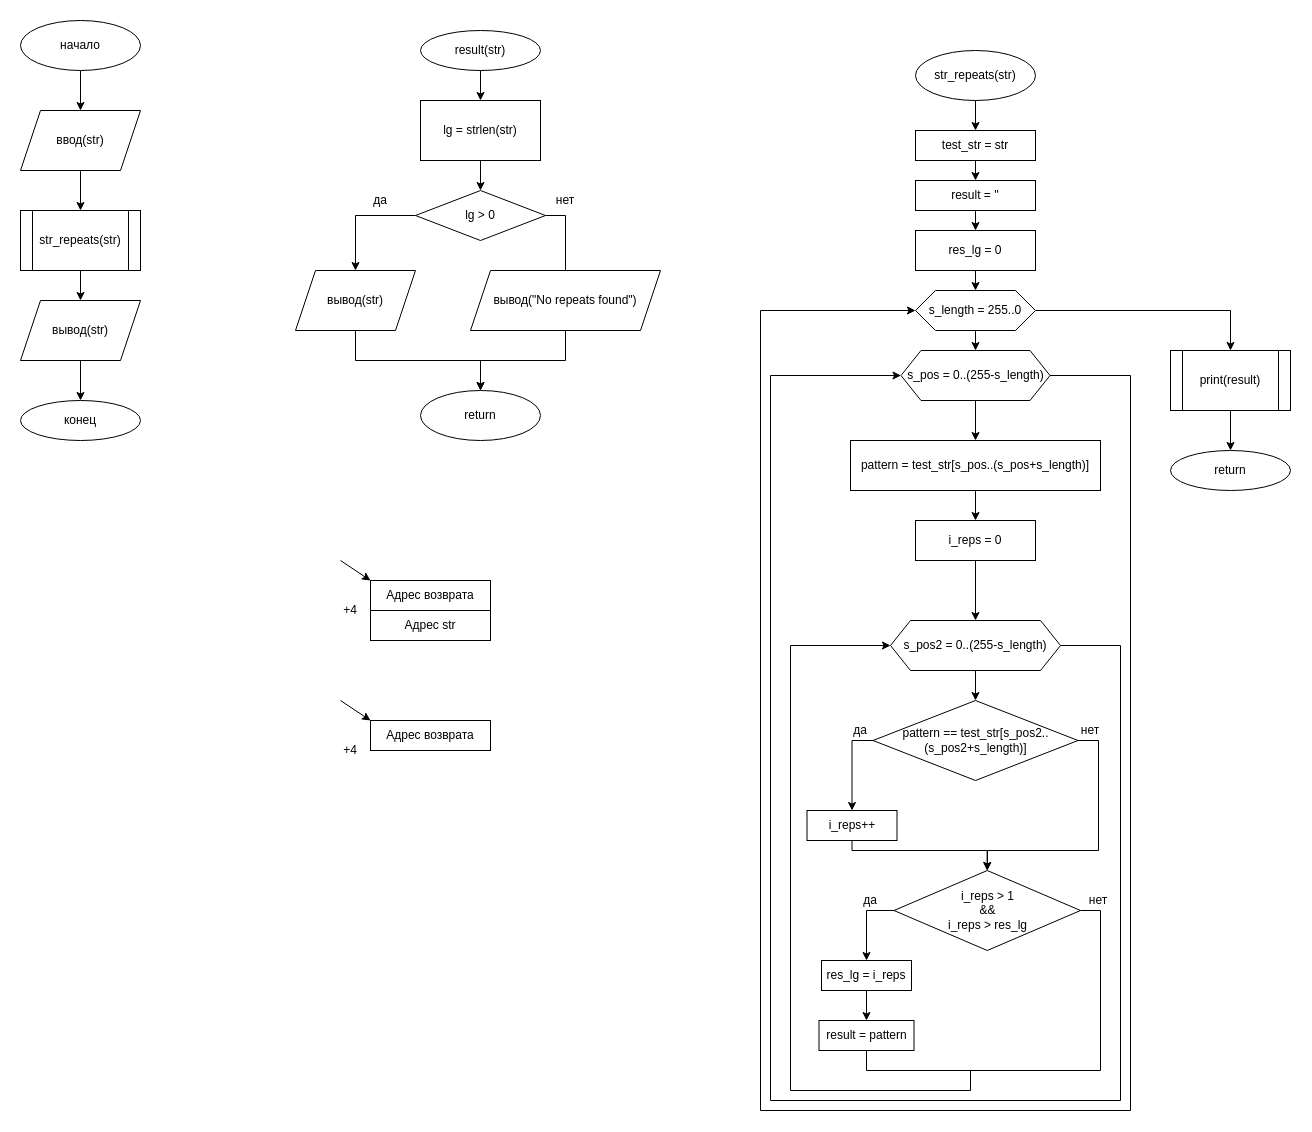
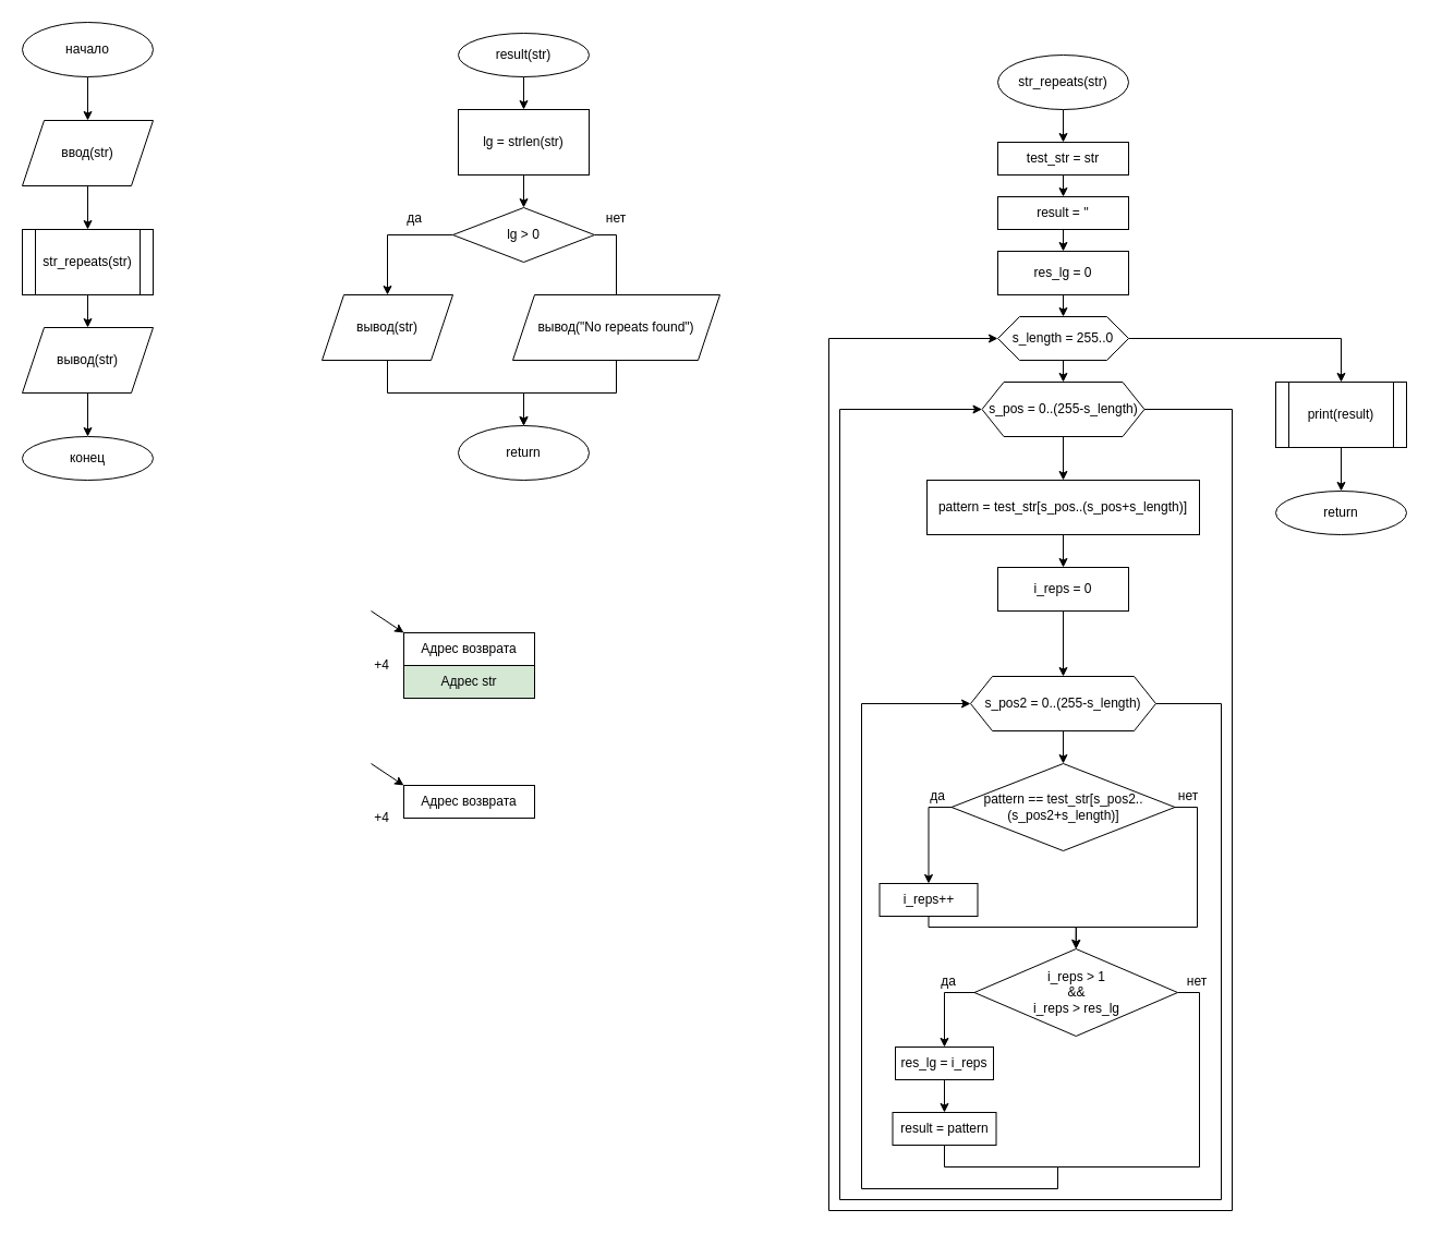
  <mxCell id="0" />
  <mxCell id="1" parent="0" />
  <mxCell id="2" style="edgeStyle=orthogonalEdgeStyle;rounded=0;orthogonalLoop=1;jettySize=auto;html=1;exitX=0.5;exitY=1;exitDx=0;exitDy=0;entryX=0.5;entryY=0;entryDx=0;entryDy=0;" parent="1" source="3" target="5" edge="1"><mxGeometry relative="1" as="geometry" /></mxCell>
  <mxCell id="3" value="начало" style="ellipse;whiteSpace=wrap;html=1;" parent="1" vertex="1"><mxGeometry x="20" y="20" width="120" height="50" as="geometry" /></mxCell>
  <mxCell id="4" style="edgeStyle=orthogonalEdgeStyle;rounded=0;orthogonalLoop=1;jettySize=auto;html=1;exitX=0.5;exitY=1;exitDx=0;exitDy=0;entryX=0.5;entryY=0;entryDx=0;entryDy=0;" parent="1" source="5" target="7" edge="1"><mxGeometry relative="1" as="geometry"><mxPoint x="-80" y="240" as="targetPoint" /></mxGeometry></mxCell>
  <mxCell id="5" value="ввод(str)" style="shape=parallelogram;perimeter=parallelogramPerimeter;whiteSpace=wrap;html=1;fixedSize=1;" parent="1" vertex="1"><mxGeometry x="20" y="110" width="120" height="60" as="geometry" /></mxCell>
  <mxCell id="6" style="edgeStyle=orthogonalEdgeStyle;rounded=0;orthogonalLoop=1;jettySize=auto;html=1;exitX=0.5;exitY=1;exitDx=0;exitDy=0;entryX=0.5;entryY=0;entryDx=0;entryDy=0;" parent="1" source="7" target="9" edge="1"><mxGeometry relative="1" as="geometry" /></mxCell>
  <mxCell id="7" value="str_repeats(str)" style="shape=process;whiteSpace=wrap;html=1;backgroundOutline=1;" parent="1" vertex="1"><mxGeometry x="20" y="210" width="120" height="60" as="geometry" /></mxCell>
  <mxCell id="8" style="edgeStyle=orthogonalEdgeStyle;rounded=0;orthogonalLoop=1;jettySize=auto;html=1;exitX=0.5;exitY=1;exitDx=0;exitDy=0;entryX=0.5;entryY=0;entryDx=0;entryDy=0;" parent="1" source="9" target="10" edge="1"><mxGeometry relative="1" as="geometry" /></mxCell>
  <mxCell id="9" value="вывод(str)" style="shape=parallelogram;perimeter=parallelogramPerimeter;whiteSpace=wrap;html=1;fixedSize=1;" parent="1" vertex="1"><mxGeometry x="20" y="300" width="120" height="60" as="geometry" /></mxCell>
  <mxCell id="10" value="конец" style="ellipse;whiteSpace=wrap;html=1;" parent="1" vertex="1"><mxGeometry x="20" y="400" width="120" height="40" as="geometry" /></mxCell>
  <mxCell id="11" style="edgeStyle=orthogonalEdgeStyle;rounded=0;orthogonalLoop=1;jettySize=auto;html=1;exitX=0.5;exitY=1;exitDx=0;exitDy=0;entryX=0.5;entryY=0;entryDx=0;entryDy=0;endArrow=classic;endFill=1;" parent="1" source="12" target="14" edge="1"><mxGeometry relative="1" as="geometry" /></mxCell>
  <mxCell id="12" value="result(str)" style="ellipse;whiteSpace=wrap;html=1;" parent="1" vertex="1"><mxGeometry x="420" y="30" width="120" height="40" as="geometry" /></mxCell>
  <mxCell id="13" style="edgeStyle=orthogonalEdgeStyle;rounded=0;orthogonalLoop=1;jettySize=auto;html=1;exitX=0.5;exitY=1;exitDx=0;exitDy=0;entryX=0.5;entryY=0;entryDx=0;entryDy=0;endArrow=classic;endFill=1;" parent="1" source="14" target="17" edge="1"><mxGeometry relative="1" as="geometry" /></mxCell>
  <mxCell id="14" value="lg = strlen(str)" style="rounded=0;whiteSpace=wrap;html=1;" parent="1" vertex="1"><mxGeometry x="420" y="100" width="120" height="60" as="geometry" /></mxCell>
  <mxCell id="15" style="edgeStyle=orthogonalEdgeStyle;rounded=0;orthogonalLoop=1;jettySize=auto;html=1;exitX=0;exitY=0.5;exitDx=0;exitDy=0;entryX=0.5;entryY=0;entryDx=0;entryDy=0;" parent="1" source="17" target="19" edge="1"><mxGeometry relative="1" as="geometry" /></mxCell>
  <mxCell id="16" style="edgeStyle=orthogonalEdgeStyle;rounded=0;orthogonalLoop=1;jettySize=auto;html=1;exitX=1;exitY=0.5;exitDx=0;exitDy=0;entryX=0.5;entryY=0;entryDx=0;entryDy=0;endArrow=none;endFill=0;" parent="1" source="17" target="21" edge="1"><mxGeometry relative="1" as="geometry" /></mxCell>
  <mxCell id="17" value="lg &amp;gt; 0" style="rhombus;whiteSpace=wrap;html=1;" parent="1" vertex="1"><mxGeometry x="415" y="190" width="130" height="50" as="geometry" /></mxCell>
  <mxCell id="18" style="edgeStyle=orthogonalEdgeStyle;rounded=0;orthogonalLoop=1;jettySize=auto;html=1;exitX=0.5;exitY=1;exitDx=0;exitDy=0;entryX=0.5;entryY=0;entryDx=0;entryDy=0;" parent="1" source="19" target="22" edge="1"><mxGeometry relative="1" as="geometry" /></mxCell>
  <mxCell id="19" value="вывод(str)" style="shape=parallelogram;perimeter=parallelogramPerimeter;whiteSpace=wrap;html=1;fixedSize=1;" parent="1" vertex="1"><mxGeometry x="295" y="270" width="120" height="60" as="geometry" /></mxCell>
  <mxCell id="20" style="edgeStyle=orthogonalEdgeStyle;rounded=0;orthogonalLoop=1;jettySize=auto;html=1;exitX=0.5;exitY=1;exitDx=0;exitDy=0;entryX=0.5;entryY=0;entryDx=0;entryDy=0;" parent="1" source="21" target="22" edge="1"><mxGeometry relative="1" as="geometry" /></mxCell>
  <mxCell id="21" value="вывод(&quot;No repeats found&quot;)" style="shape=parallelogram;perimeter=parallelogramPerimeter;whiteSpace=wrap;html=1;fixedSize=1;" parent="1" vertex="1"><mxGeometry x="470" y="270" width="190" height="60" as="geometry" /></mxCell>
  <mxCell id="22" value="return" style="ellipse;whiteSpace=wrap;html=1;" parent="1" vertex="1"><mxGeometry x="420" y="390" width="120" height="50" as="geometry" /></mxCell>
  <mxCell id="23" style="edgeStyle=orthogonalEdgeStyle;rounded=0;orthogonalLoop=1;jettySize=auto;html=1;exitX=0.5;exitY=1;exitDx=0;exitDy=0;entryX=0.5;entryY=0;entryDx=0;entryDy=0;endArrow=classic;endFill=1;" parent="1" source="24" target="26" edge="1"><mxGeometry relative="1" as="geometry" /></mxCell>
  <mxCell id="24" value="str_repeats(str)" style="ellipse;whiteSpace=wrap;html=1;" parent="1" vertex="1"><mxGeometry x="915" y="50" width="120" height="50" as="geometry" /></mxCell>
  <mxCell id="25" style="edgeStyle=orthogonalEdgeStyle;rounded=0;orthogonalLoop=1;jettySize=auto;html=1;exitX=0.5;exitY=1;exitDx=0;exitDy=0;entryX=0.5;entryY=0;entryDx=0;entryDy=0;endArrow=classic;endFill=1;" parent="1" source="26" target="31" edge="1"><mxGeometry relative="1" as="geometry" /></mxCell>
  <mxCell id="26" value="test_str = str" style="rounded=0;whiteSpace=wrap;html=1;" parent="1" vertex="1"><mxGeometry x="915" y="130" width="120" height="30" as="geometry" /></mxCell>
  <mxCell id="27" style="edgeStyle=orthogonalEdgeStyle;rounded=0;orthogonalLoop=1;jettySize=auto;html=1;exitX=0.5;exitY=1;exitDx=0;exitDy=0;entryX=0.5;entryY=0;entryDx=0;entryDy=0;endArrow=classic;endFill=1;" parent="1" source="29" target="34" edge="1"><mxGeometry relative="1" as="geometry" /></mxCell>
  <mxCell id="28" style="edgeStyle=orthogonalEdgeStyle;rounded=0;orthogonalLoop=1;jettySize=auto;html=1;exitX=1;exitY=0.5;exitDx=0;exitDy=0;endArrow=classic;endFill=1;" edge="1" parent="1" source="29" target="59"><mxGeometry relative="1" as="geometry"><mxPoint x="1230" y="360" as="targetPoint" /></mxGeometry></mxCell>
  <mxCell id="29" value="s_length = 255..0" style="shape=hexagon;perimeter=hexagonPerimeter2;whiteSpace=wrap;html=1;fixedSize=1;" parent="1" vertex="1"><mxGeometry x="915" y="290" width="120" height="40" as="geometry" /></mxCell>
  <mxCell id="30" style="edgeStyle=orthogonalEdgeStyle;rounded=0;orthogonalLoop=1;jettySize=auto;html=1;exitX=0.5;exitY=1;exitDx=0;exitDy=0;entryX=0.5;entryY=0;entryDx=0;entryDy=0;endArrow=classic;endFill=1;" parent="1" source="31" target="55" edge="1"><mxGeometry relative="1" as="geometry" /></mxCell>
  <mxCell id="31" value="result = ''" style="rounded=0;whiteSpace=wrap;html=1;" parent="1" vertex="1"><mxGeometry x="915" y="180" width="120" height="30" as="geometry" /></mxCell>
  <mxCell id="32" style="edgeStyle=orthogonalEdgeStyle;rounded=0;orthogonalLoop=1;jettySize=auto;html=1;exitX=0.5;exitY=1;exitDx=0;exitDy=0;entryX=0.5;entryY=0;entryDx=0;entryDy=0;endArrow=classic;endFill=1;" parent="1" source="34" target="38" edge="1"><mxGeometry relative="1" as="geometry" /></mxCell>
  <mxCell id="33" style="edgeStyle=orthogonalEdgeStyle;rounded=0;orthogonalLoop=1;jettySize=auto;html=1;exitX=1;exitY=0.5;exitDx=0;exitDy=0;entryX=0;entryY=0.5;entryDx=0;entryDy=0;endArrow=classic;endFill=1;" edge="1" parent="1" source="34" target="29"><mxGeometry relative="1" as="geometry"><Array as="points"><mxPoint x="1130" y="375" /><mxPoint x="1130" y="1110" /><mxPoint x="760" y="1110" /><mxPoint x="760" y="310" /></Array></mxGeometry></mxCell>
  <mxCell id="34" value="s_pos = 0..(255-s_length)" style="shape=hexagon;perimeter=hexagonPerimeter2;whiteSpace=wrap;html=1;fixedSize=1;" parent="1" vertex="1"><mxGeometry x="900.5" y="350" width="149" height="50" as="geometry" /></mxCell>
  <mxCell id="35" value="да" style="text;html=1;strokeColor=none;fillColor=none;align=center;verticalAlign=middle;whiteSpace=wrap;rounded=0;" parent="1" vertex="1"><mxGeometry x="360" y="190" width="40" height="20" as="geometry" /></mxCell>
  <mxCell id="36" value="нет" style="text;html=1;strokeColor=none;fillColor=none;align=center;verticalAlign=middle;whiteSpace=wrap;rounded=0;" parent="1" vertex="1"><mxGeometry x="545" y="190" width="40" height="20" as="geometry" /></mxCell>
  <mxCell id="37" style="edgeStyle=orthogonalEdgeStyle;rounded=0;orthogonalLoop=1;jettySize=auto;html=1;exitX=0.5;exitY=1;exitDx=0;exitDy=0;entryX=0.5;entryY=0;entryDx=0;entryDy=0;" edge="1" parent="1" source="38" target="40"><mxGeometry relative="1" as="geometry" /></mxCell>
  <mxCell id="38" value="pattern&amp;nbsp;= test_str[s_pos..(s_pos+s_length)]" style="rounded=0;whiteSpace=wrap;html=1;" parent="1" vertex="1"><mxGeometry x="850" y="440" width="250" height="50" as="geometry" /></mxCell>
  <mxCell id="39" style="edgeStyle=orthogonalEdgeStyle;rounded=0;orthogonalLoop=1;jettySize=auto;html=1;exitX=0.5;exitY=1;exitDx=0;exitDy=0;entryX=0.5;entryY=0;entryDx=0;entryDy=0;" edge="1" parent="1" source="40" target="43"><mxGeometry relative="1" as="geometry" /></mxCell>
  <mxCell id="40" value="i_reps = 0" style="rounded=0;whiteSpace=wrap;html=1;" parent="1" vertex="1"><mxGeometry x="915" y="520" width="120" height="40" as="geometry" /></mxCell>
  <mxCell id="41" style="edgeStyle=orthogonalEdgeStyle;rounded=0;orthogonalLoop=1;jettySize=auto;html=1;exitX=0.5;exitY=1;exitDx=0;exitDy=0;entryX=0.5;entryY=0;entryDx=0;entryDy=0;" edge="1" parent="1" source="43" target="46"><mxGeometry relative="1" as="geometry" /></mxCell>
  <mxCell id="42" style="edgeStyle=orthogonalEdgeStyle;rounded=0;orthogonalLoop=1;jettySize=auto;html=1;exitX=1;exitY=0.5;exitDx=0;exitDy=0;entryX=0;entryY=0.5;entryDx=0;entryDy=0;endArrow=classic;endFill=1;" edge="1" parent="1" source="43" target="34"><mxGeometry relative="1" as="geometry"><Array as="points"><mxPoint x="1120" y="645" /><mxPoint x="1120" y="1100" /><mxPoint x="770" y="1100" /><mxPoint x="770" y="375" /></Array></mxGeometry></mxCell>
  <mxCell id="43" value="s_pos2 = 0..(255-s_length)" style="shape=hexagon;perimeter=hexagonPerimeter2;whiteSpace=wrap;html=1;fixedSize=1;" parent="1" vertex="1"><mxGeometry x="890" y="620" width="170" height="50" as="geometry" /></mxCell>
  <mxCell id="44" style="edgeStyle=orthogonalEdgeStyle;rounded=0;orthogonalLoop=1;jettySize=auto;html=1;exitX=0;exitY=0.5;exitDx=0;exitDy=0;entryX=0.5;entryY=0;entryDx=0;entryDy=0;" edge="1" parent="1" source="46" target="48"><mxGeometry relative="1" as="geometry" /></mxCell>
  <mxCell id="45" style="edgeStyle=orthogonalEdgeStyle;rounded=0;orthogonalLoop=1;jettySize=auto;html=1;exitX=1;exitY=0.5;exitDx=0;exitDy=0;entryX=0.5;entryY=0;entryDx=0;entryDy=0;" edge="1" parent="1" source="46" target="51"><mxGeometry relative="1" as="geometry"><Array as="points"><mxPoint x="1098" y="740" /><mxPoint x="1098" y="850" /><mxPoint x="987" y="850" /></Array></mxGeometry></mxCell>
  <mxCell id="46" value="&lt;span&gt;pattern&amp;nbsp;== test_str[s_pos2..(s_pos2+s_length)]&lt;/span&gt;" style="rhombus;whiteSpace=wrap;html=1;" parent="1" vertex="1"><mxGeometry x="872.5" y="700" width="205" height="80" as="geometry" /></mxCell>
  <mxCell id="47" style="edgeStyle=orthogonalEdgeStyle;rounded=0;orthogonalLoop=1;jettySize=auto;html=1;exitX=0.5;exitY=1;exitDx=0;exitDy=0;entryX=0.5;entryY=0;entryDx=0;entryDy=0;" edge="1" parent="1" source="48" target="51"><mxGeometry relative="1" as="geometry"><mxPoint x="990" y="830" as="targetPoint" /><Array as="points"><mxPoint x="852" y="850" /><mxPoint x="987" y="850" /></Array></mxGeometry></mxCell>
  <mxCell id="48" value="i_reps++" style="rounded=0;whiteSpace=wrap;html=1;" parent="1" vertex="1"><mxGeometry x="806.5" y="810" width="90" height="30" as="geometry" /></mxCell>
  <mxCell id="49" style="edgeStyle=orthogonalEdgeStyle;rounded=0;orthogonalLoop=1;jettySize=auto;html=1;exitX=0;exitY=0.5;exitDx=0;exitDy=0;entryX=0.5;entryY=0;entryDx=0;entryDy=0;" edge="1" parent="1" source="51" target="53"><mxGeometry relative="1" as="geometry" /></mxCell>
  <mxCell id="50" style="edgeStyle=orthogonalEdgeStyle;rounded=0;orthogonalLoop=1;jettySize=auto;html=1;exitX=1;exitY=0.5;exitDx=0;exitDy=0;endArrow=none;endFill=0;" edge="1" parent="1" source="51"><mxGeometry relative="1" as="geometry"><mxPoint x="970" y="1080" as="targetPoint" /><Array as="points"><mxPoint x="1100" y="910" /><mxPoint x="1100" y="1070" /><mxPoint x="970" y="1070" /></Array></mxGeometry></mxCell>
  <mxCell id="51" value="i_reps &amp;gt; 1 &lt;br&gt;&amp;amp;&amp;amp; &lt;br&gt;i_reps &amp;gt; res_lg" style="rhombus;whiteSpace=wrap;html=1;" parent="1" vertex="1"><mxGeometry x="893.5" y="870" width="186.5" height="80" as="geometry" /></mxCell>
  <mxCell id="52" style="edgeStyle=orthogonalEdgeStyle;rounded=0;orthogonalLoop=1;jettySize=auto;html=1;exitX=0.5;exitY=1;exitDx=0;exitDy=0;entryX=0.5;entryY=0;entryDx=0;entryDy=0;endArrow=classic;endFill=1;" edge="1" parent="1" source="53" target="57"><mxGeometry relative="1" as="geometry" /></mxCell>
  <mxCell id="53" value="res_lg = i_reps" style="rounded=0;whiteSpace=wrap;html=1;" parent="1" vertex="1"><mxGeometry x="821" y="960" width="90" height="30" as="geometry" /></mxCell>
  <mxCell id="54" style="edgeStyle=orthogonalEdgeStyle;rounded=0;orthogonalLoop=1;jettySize=auto;html=1;exitX=0.5;exitY=1;exitDx=0;exitDy=0;entryX=0.5;entryY=0;entryDx=0;entryDy=0;endArrow=classic;endFill=1;" parent="1" source="55" target="29" edge="1"><mxGeometry relative="1" as="geometry" /></mxCell>
  <mxCell id="55" value="res_lg = 0" style="rounded=0;whiteSpace=wrap;html=1;" parent="1" vertex="1"><mxGeometry x="915" y="230" width="120" height="40" as="geometry" /></mxCell>
  <mxCell id="56" style="edgeStyle=orthogonalEdgeStyle;rounded=0;orthogonalLoop=1;jettySize=auto;html=1;exitX=0.5;exitY=1;exitDx=0;exitDy=0;entryX=0;entryY=0.5;entryDx=0;entryDy=0;" edge="1" parent="1" source="57" target="43"><mxGeometry relative="1" as="geometry"><mxPoint x="950" y="1090" as="targetPoint" /><Array as="points"><mxPoint x="866" y="1070" /><mxPoint x="970" y="1070" /><mxPoint x="970" y="1090" /><mxPoint x="790" y="1090" /><mxPoint x="790" y="645" /></Array></mxGeometry></mxCell>
  <mxCell id="57" value="result = pattern" style="rounded=0;whiteSpace=wrap;html=1;" parent="1" vertex="1"><mxGeometry x="818.5" y="1020" width="95" height="30" as="geometry" /></mxCell>
  <mxCell id="58" style="edgeStyle=orthogonalEdgeStyle;rounded=0;orthogonalLoop=1;jettySize=auto;html=1;exitX=0.5;exitY=1;exitDx=0;exitDy=0;entryX=0.5;entryY=0;entryDx=0;entryDy=0;endArrow=classic;endFill=1;" edge="1" parent="1" source="59" target="60"><mxGeometry relative="1" as="geometry" /></mxCell>
  <mxCell id="59" value="print(result)" style="shape=process;whiteSpace=wrap;html=1;backgroundOutline=1;" vertex="1" parent="1"><mxGeometry x="1170" y="350" width="120" height="60" as="geometry" /></mxCell>
  <mxCell id="60" value="return" style="ellipse;whiteSpace=wrap;html=1;" vertex="1" parent="1"><mxGeometry x="1170" y="450" width="120" height="40" as="geometry" /></mxCell>
  <mxCell id="61" value="да" style="text;html=1;strokeColor=none;fillColor=none;align=center;verticalAlign=middle;whiteSpace=wrap;rounded=0;" vertex="1" parent="1"><mxGeometry x="840" y="720" width="40" height="20" as="geometry" /></mxCell>
  <mxCell id="62" value="да" style="text;html=1;strokeColor=none;fillColor=none;align=center;verticalAlign=middle;whiteSpace=wrap;rounded=0;" vertex="1" parent="1"><mxGeometry x="850" y="890" width="40" height="20" as="geometry" /></mxCell>
  <mxCell id="63" value="нет" style="text;html=1;strokeColor=none;fillColor=none;align=center;verticalAlign=middle;whiteSpace=wrap;rounded=0;" vertex="1" parent="1"><mxGeometry x="1070" y="720" width="40" height="20" as="geometry" /></mxCell>
  <mxCell id="64" value="нет" style="text;html=1;strokeColor=none;fillColor=none;align=center;verticalAlign=middle;whiteSpace=wrap;rounded=0;" vertex="1" parent="1"><mxGeometry x="1077.5" y="890" width="40" height="20" as="geometry" /></mxCell>
  <mxCell id="65" value="Адрес возврата" style="rounded=0;whiteSpace=wrap;html=1;" vertex="1" parent="1"><mxGeometry x="370" y="580" width="120" height="30" as="geometry" /></mxCell>
- <mxCell id="66" value="Адрес str" style="rounded=0;whiteSpace=wrap;html=1;" vertex="1" parent="1"><mxGeometry x="370" y="610" width="120" height="30" as="geometry" /></mxCell>
+ <mxCell id="66" value="Адрес str" style="rounded=0;whiteSpace=wrap;html=1;fillColor=#d5e8d4;" vertex="1" parent="1"><mxGeometry x="370" y="610" width="120" height="30" as="geometry" /></mxCell>
  <mxCell id="67" value="" style="endArrow=classic;html=1;entryX=0;entryY=0;entryDx=0;entryDy=0;" edge="1" parent="1" target="65"><mxGeometry width="50" height="50" relative="1" as="geometry"><mxPoint x="340" y="560" as="sourcePoint" /><mxPoint x="450" y="580" as="targetPoint" /></mxGeometry></mxCell>
  <mxCell id="68" value="+4" style="text;html=1;strokeColor=none;fillColor=none;align=center;verticalAlign=middle;whiteSpace=wrap;rounded=0;" vertex="1" parent="1"><mxGeometry x="330" y="600" width="40" height="20" as="geometry" /></mxCell>
  <mxCell id="69" value="Адрес возврата" style="rounded=0;whiteSpace=wrap;html=1;" vertex="1" parent="1"><mxGeometry x="370" y="720" width="120" height="30" as="geometry" /></mxCell>
  <mxCell id="70" value="" style="endArrow=classic;html=1;entryX=0;entryY=0;entryDx=0;entryDy=0;" edge="1" parent="1" target="69"><mxGeometry width="50" height="50" relative="1" as="geometry"><mxPoint x="340" y="700" as="sourcePoint" /><mxPoint x="450" y="720" as="targetPoint" /></mxGeometry></mxCell>
  <mxCell id="71" value="+4" style="text;html=1;strokeColor=none;fillColor=none;align=center;verticalAlign=middle;whiteSpace=wrap;rounded=0;" vertex="1" parent="1"><mxGeometry x="330" y="740" width="40" height="20" as="geometry" /></mxCell>
